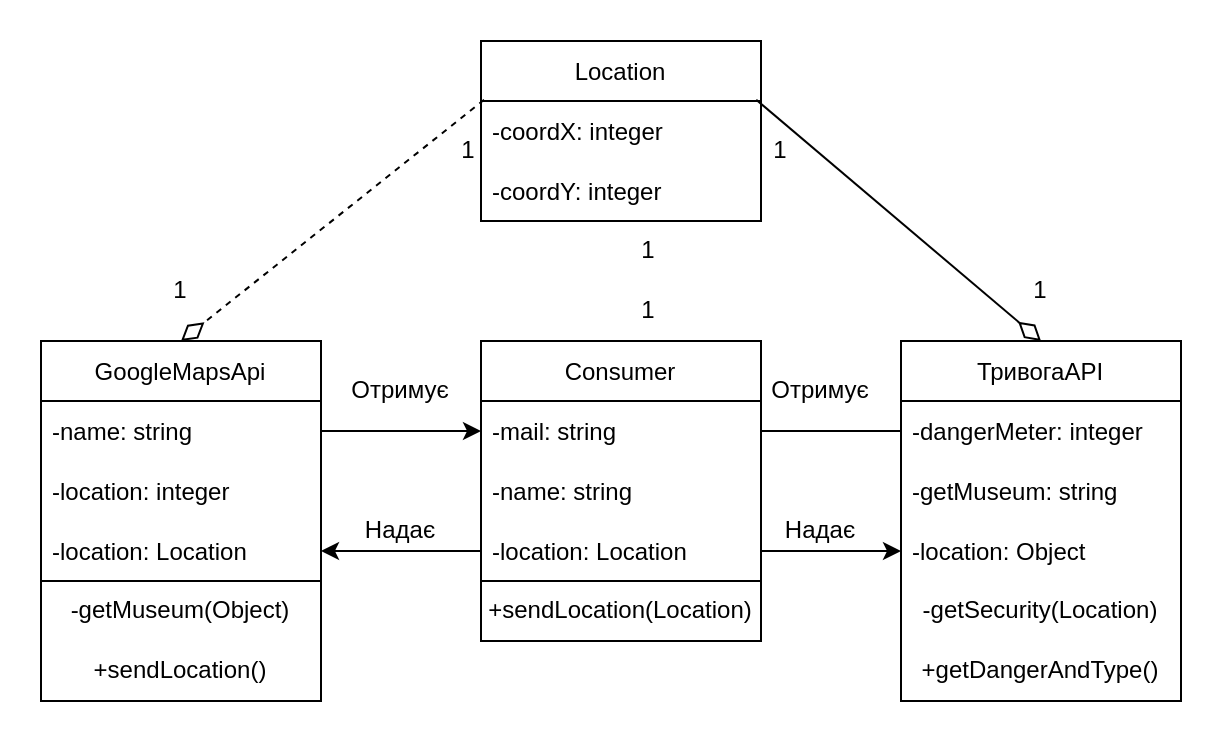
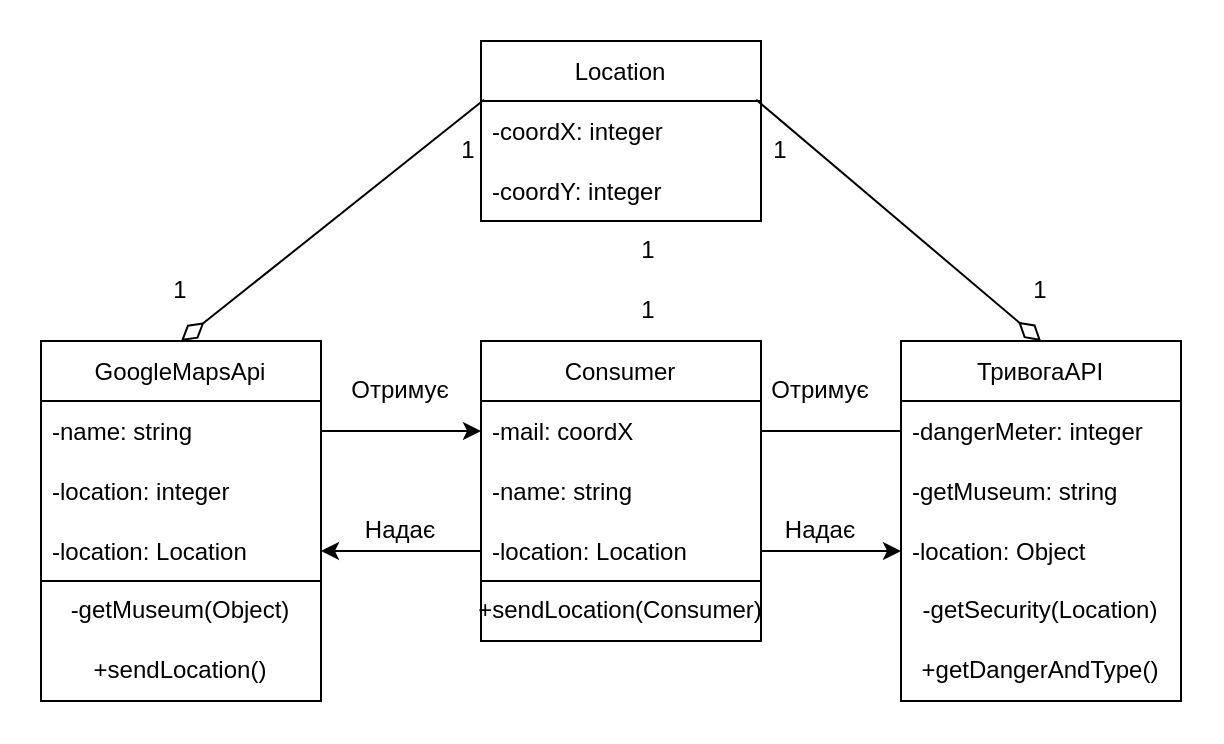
  <mxCell id="0" />
  <mxCell id="1" parent="0" />
  <mxCell id="2" value="ТривогаAPI" style="swimlane;fontStyle=0;childLayout=stackLayout;horizontal=1;startSize=30;horizontalStack=0;resizeParent=1;resizeParentMax=0;resizeLast=0;collapsible=1;marginBottom=0;" parent="1" vertex="1"><mxGeometry x="450" y="170" width="140" height="180" as="geometry" /></mxCell>
  <mxCell id="3" value="-dangerMeter: integer" style="text;strokeColor=none;fillColor=none;align=left;verticalAlign=middle;spacingLeft=4;spacingRight=4;overflow=hidden;points=[[0,0.5],[1,0.5]];portConstraint=eastwest;rotatable=0;" parent="2" vertex="1"><mxGeometry y="30" width="140" height="30" as="geometry" /></mxCell>
  <mxCell id="4" value="-getMuseum: string" style="text;strokeColor=none;fillColor=none;align=left;verticalAlign=middle;spacingLeft=4;spacingRight=4;overflow=hidden;points=[[0,0.5],[1,0.5]];portConstraint=eastwest;rotatable=0;" parent="2" vertex="1"><mxGeometry y="60" width="140" height="30" as="geometry" /></mxCell>
  <mxCell id="5" value="-location: Object" style="text;strokeColor=none;fillColor=none;align=left;verticalAlign=middle;spacingLeft=4;spacingRight=4;overflow=hidden;points=[[0,0.5],[1,0.5]];portConstraint=eastwest;rotatable=0;" parent="2" vertex="1"><mxGeometry y="90" width="140" height="30" as="geometry" /></mxCell>
  <mxCell id="6" value="-getSecurity(Location)" style="text;html=1;strokeColor=none;fillColor=none;align=center;verticalAlign=middle;whiteSpace=wrap;rounded=0;" parent="2" vertex="1"><mxGeometry y="120" width="140" height="30" as="geometry" /></mxCell>
  <mxCell id="7" value="+getDangerAndType()" style="text;html=1;strokeColor=none;fillColor=none;align=center;verticalAlign=middle;whiteSpace=wrap;rounded=0;" parent="2" vertex="1"><mxGeometry y="150" width="140" height="30" as="geometry" /></mxCell>
  <mxCell id="8" value="Отримує" style="text;html=1;strokeColor=none;fillColor=none;align=center;verticalAlign=middle;whiteSpace=wrap;rounded=0;" parent="1" vertex="1"><mxGeometry x="380" y="180" width="60" height="30" as="geometry" /></mxCell>
  <mxCell id="9" value="GoogleMapsApi" style="swimlane;fontStyle=0;childLayout=stackLayout;horizontal=1;startSize=30;horizontalStack=0;resizeParent=1;resizeParentMax=0;resizeLast=0;collapsible=1;marginBottom=0;" parent="1" vertex="1"><mxGeometry x="20" y="170" width="140" height="180" as="geometry" /></mxCell>
  <mxCell id="10" value="-name: string" style="text;strokeColor=none;fillColor=none;align=left;verticalAlign=middle;spacingLeft=4;spacingRight=4;overflow=hidden;points=[[0,0.5],[1,0.5]];portConstraint=eastwest;rotatable=0;" parent="9" vertex="1"><mxGeometry y="30" width="140" height="30" as="geometry" /></mxCell>
  <mxCell id="11" value="-location: integer" style="text;strokeColor=none;fillColor=none;align=left;verticalAlign=middle;spacingLeft=4;spacingRight=4;overflow=hidden;points=[[0,0.5],[1,0.5]];portConstraint=eastwest;rotatable=0;" parent="9" vertex="1"><mxGeometry y="60" width="140" height="30" as="geometry" /></mxCell>
  <mxCell id="12" value="-location: Location" style="text;strokeColor=none;fillColor=none;align=left;verticalAlign=middle;spacingLeft=4;spacingRight=4;overflow=hidden;points=[[0,0.5],[1,0.5]];portConstraint=eastwest;rotatable=0;" parent="9" vertex="1"><mxGeometry y="90" width="140" height="30" as="geometry" /></mxCell>
  <mxCell id="13" value="-getMuseum(Object)" style="text;html=1;strokeColor=none;fillColor=none;align=center;verticalAlign=middle;whiteSpace=wrap;rounded=0;" parent="9" vertex="1"><mxGeometry y="120" width="140" height="30" as="geometry" /></mxCell>
  <mxCell id="14" value="" style="endArrow=none;html=1;rounded=0;endSize=12;targetPerimeterSpacing=11;exitX=0;exitY=0;exitDx=0;exitDy=0;entryX=1;entryY=0;entryDx=0;entryDy=0;" parent="9" source="13" target="13" edge="1"><mxGeometry width="50" height="50" relative="1" as="geometry"><mxPoint x="380" y="230" as="sourcePoint" /><mxPoint x="430" y="180" as="targetPoint" /></mxGeometry></mxCell>
  <mxCell id="15" value="+sendLocation()" style="text;html=1;strokeColor=none;fillColor=none;align=center;verticalAlign=middle;whiteSpace=wrap;rounded=0;" parent="9" vertex="1"><mxGeometry y="150" width="140" height="30" as="geometry" /></mxCell>
  <mxCell id="16" value="Location" style="swimlane;fontStyle=0;childLayout=stackLayout;horizontal=1;startSize=30;horizontalStack=0;resizeParent=1;resizeParentMax=0;resizeLast=0;collapsible=1;marginBottom=0;" parent="1" vertex="1"><mxGeometry x="240" y="20" width="140" height="90" as="geometry" /></mxCell>
  <mxCell id="17" value="-coordX: integer" style="text;strokeColor=none;fillColor=none;align=left;verticalAlign=middle;spacingLeft=4;spacingRight=4;overflow=hidden;points=[[0,0.5],[1,0.5]];portConstraint=eastwest;rotatable=0;" parent="16" vertex="1"><mxGeometry y="30" width="140" height="30" as="geometry" /></mxCell>
  <mxCell id="18" value="-coordY: integer" style="text;strokeColor=none;fillColor=none;align=left;verticalAlign=middle;spacingLeft=4;spacingRight=4;overflow=hidden;points=[[0,0.5],[1,0.5]];portConstraint=eastwest;rotatable=0;" parent="16" vertex="1"><mxGeometry y="60" width="140" height="30" as="geometry" /></mxCell>
  <mxCell id="19" value="Consumer" style="swimlane;fontStyle=0;childLayout=stackLayout;horizontal=1;startSize=30;horizontalStack=0;resizeParent=1;resizeParentMax=0;resizeLast=0;collapsible=1;marginBottom=0;" parent="1" vertex="1"><mxGeometry x="240" y="170" width="140" height="150" as="geometry"><mxRectangle x="290" y="130" width="100" height="30" as="alternateBounds" /></mxGeometry></mxCell>
- <mxCell id="20" value="-mail: string" style="text;strokeColor=none;fillColor=none;align=left;verticalAlign=middle;spacingLeft=4;spacingRight=4;overflow=hidden;points=[[0,0.5],[1,0.5]];portConstraint=eastwest;rotatable=0;" parent="19" vertex="1"><mxGeometry y="30" width="140" height="30" as="geometry" /></mxCell>
+ <mxCell id="20" value="-mail: coordX" style="text;strokeColor=none;fillColor=none;align=left;verticalAlign=middle;spacingLeft=4;spacingRight=4;overflow=hidden;points=[[0,0.5],[1,0.5]];portConstraint=eastwest;rotatable=0;" parent="19" vertex="1"><mxGeometry y="30" width="140" height="30" as="geometry" /></mxCell>
  <mxCell id="21" value="-name: string" style="text;strokeColor=none;fillColor=none;align=left;verticalAlign=middle;spacingLeft=4;spacingRight=4;overflow=hidden;points=[[0,0.5],[1,0.5]];portConstraint=eastwest;rotatable=0;" parent="19" vertex="1"><mxGeometry y="60" width="140" height="30" as="geometry" /></mxCell>
  <mxCell id="22" value="-location: Location" style="text;strokeColor=none;fillColor=none;align=left;verticalAlign=middle;spacingLeft=4;spacingRight=4;overflow=hidden;points=[[0,0.5],[1,0.5]];portConstraint=eastwest;rotatable=0;" parent="19" vertex="1"><mxGeometry y="90" width="140" height="30" as="geometry" /></mxCell>
- <mxCell id="23" value="+sendLocation(Location)" style="text;html=1;strokeColor=none;fillColor=none;align=center;verticalAlign=middle;whiteSpace=wrap;rounded=0;" parent="19" vertex="1"><mxGeometry y="120" width="140" height="30" as="geometry" /></mxCell>
+ <mxCell id="23" value="+sendLocation(Consumer)" style="text;html=1;strokeColor=none;fillColor=none;align=center;verticalAlign=middle;whiteSpace=wrap;rounded=0;" parent="19" vertex="1"><mxGeometry y="120" width="140" height="30" as="geometry" /></mxCell>
  <mxCell id="24" value="" style="endArrow=none;html=1;rounded=0;endSize=12;targetPerimeterSpacing=11;exitX=0;exitY=0;exitDx=0;exitDy=0;entryX=1;entryY=0;entryDx=0;entryDy=0;" parent="19" source="23" target="23" edge="1"><mxGeometry width="50" height="50" relative="1" as="geometry"><mxPoint x="160" y="130" as="sourcePoint" /><mxPoint x="210" y="80" as="targetPoint" /></mxGeometry></mxCell>
  <mxCell id="25" value="" style="endArrow=none;html=1;rounded=0;exitX=0;exitY=0.5;exitDx=0;exitDy=0;entryX=1;entryY=0.5;entryDx=0;entryDy=0;" parent="1" source="3" target="20" edge="1"><mxGeometry width="50" height="50" relative="1" as="geometry"><mxPoint x="340" y="370" as="sourcePoint" /><mxPoint x="390" y="320" as="targetPoint" /></mxGeometry></mxCell>
  <mxCell id="26" value="" style="endArrow=classic;html=1;rounded=0;exitX=1;exitY=0.5;exitDx=0;exitDy=0;entryX=0;entryY=0.5;entryDx=0;entryDy=0;" parent="1" source="22" target="5" edge="1"><mxGeometry width="50" height="50" relative="1" as="geometry"><mxPoint x="340" y="370" as="sourcePoint" /><mxPoint x="390" y="320" as="targetPoint" /></mxGeometry></mxCell>
  <mxCell id="27" value="Надає" style="text;html=1;strokeColor=none;fillColor=none;align=center;verticalAlign=middle;whiteSpace=wrap;rounded=0;" parent="1" vertex="1"><mxGeometry x="380" y="250" width="60" height="30" as="geometry" /></mxCell>
  <mxCell id="28" value="" style="endArrow=classic;html=1;rounded=0;exitX=0;exitY=0.5;exitDx=0;exitDy=0;" parent="1" source="22" target="12" edge="1"><mxGeometry width="50" height="50" relative="1" as="geometry"><mxPoint x="340" y="370" as="sourcePoint" /><mxPoint x="390" y="320" as="targetPoint" /></mxGeometry></mxCell>
  <mxCell id="29" value="Надає" style="text;html=1;strokeColor=none;fillColor=none;align=center;verticalAlign=middle;whiteSpace=wrap;rounded=0;" parent="1" vertex="1"><mxGeometry x="170" y="250" width="60" height="30" as="geometry" /></mxCell>
  <mxCell id="30" value="Отримує" style="text;html=1;strokeColor=none;fillColor=none;align=center;verticalAlign=middle;whiteSpace=wrap;rounded=0;" parent="1" vertex="1"><mxGeometry x="170" y="180" width="60" height="30" as="geometry" /></mxCell>
  <mxCell id="31" value="" style="endArrow=classic;html=1;rounded=0;exitX=1;exitY=0.5;exitDx=0;exitDy=0;entryX=0;entryY=0.5;entryDx=0;entryDy=0;" parent="1" source="10" target="20" edge="1"><mxGeometry width="50" height="50" relative="1" as="geometry"><mxPoint x="340" y="370" as="sourcePoint" /><mxPoint x="390" y="320" as="targetPoint" /></mxGeometry></mxCell>
- <mxCell id="32" value="" style="endArrow=diamondThin;html=1;rounded=0;exitX=0.011;exitY=-0.02;exitDx=0;exitDy=0;endFill=0;targetPerimeterSpacing=0;endSize=12;exitPerimeter=0;entryX=0.5;entryY=0;entryDx=0;entryDy=0;dashed=1;" parent="1" source="17" target="9" edge="1"><mxGeometry width="50" height="50" relative="1" as="geometry"><mxPoint x="183.64" y="380" as="sourcePoint" /><mxPoint x="100" y="440" as="targetPoint" /></mxGeometry></mxCell>
+ <mxCell id="32" value="" style="endArrow=diamondThin;html=1;rounded=0;exitX=0.011;exitY=-0.02;exitDx=0;exitDy=0;endFill=0;targetPerimeterSpacing=0;endSize=12;exitPerimeter=0;entryX=0.5;entryY=0;entryDx=0;entryDy=0;" parent="1" source="17" target="9" edge="1"><mxGeometry width="50" height="50" relative="1" as="geometry"><mxPoint x="183.64" y="380" as="sourcePoint" /><mxPoint x="100" y="440" as="targetPoint" /></mxGeometry></mxCell>
  <mxCell id="33" value="" style="endArrow=diamondThin;html=1;rounded=0;endFill=0;targetPerimeterSpacing=0;endSize=12;exitX=0.983;exitY=-0.02;exitDx=0;exitDy=0;exitPerimeter=0;entryX=0.5;entryY=0;entryDx=0;entryDy=0;" parent="1" source="17" target="2" edge="1"><mxGeometry width="50" height="50" relative="1" as="geometry"><mxPoint x="390" y="380" as="sourcePoint" /><mxPoint x="510" y="380" as="targetPoint" /></mxGeometry></mxCell>
  <mxCell id="34" value="1" style="text;html=1;strokeColor=none;fillColor=none;align=center;verticalAlign=middle;whiteSpace=wrap;rounded=0;" parent="1" vertex="1"><mxGeometry x="204" y="60" width="60" height="30" as="geometry" /></mxCell>
  <mxCell id="35" value="1" style="text;html=1;strokeColor=none;fillColor=none;align=center;verticalAlign=middle;whiteSpace=wrap;rounded=0;" parent="1" vertex="1"><mxGeometry x="490" y="130" width="60" height="30" as="geometry" /></mxCell>
  <mxCell id="36" value="1" style="text;html=1;strokeColor=none;fillColor=none;align=center;verticalAlign=middle;whiteSpace=wrap;rounded=0;" parent="1" vertex="1"><mxGeometry x="294" y="140" width="60" height="30" as="geometry" /></mxCell>
  <mxCell id="37" value="1" style="text;html=1;strokeColor=none;fillColor=none;align=center;verticalAlign=middle;whiteSpace=wrap;rounded=0;" parent="1" vertex="1"><mxGeometry x="60" y="130" width="60" height="30" as="geometry" /></mxCell>
  <mxCell id="38" value="1" style="text;html=1;strokeColor=none;fillColor=none;align=center;verticalAlign=middle;whiteSpace=wrap;rounded=0;" parent="1" vertex="1"><mxGeometry x="360" y="60" width="60" height="30" as="geometry" /></mxCell>
  <mxCell id="39" value="1" style="text;html=1;strokeColor=none;fillColor=none;align=center;verticalAlign=middle;whiteSpace=wrap;rounded=0;" parent="1" vertex="1"><mxGeometry x="294" y="110" width="60" height="30" as="geometry" /></mxCell>
